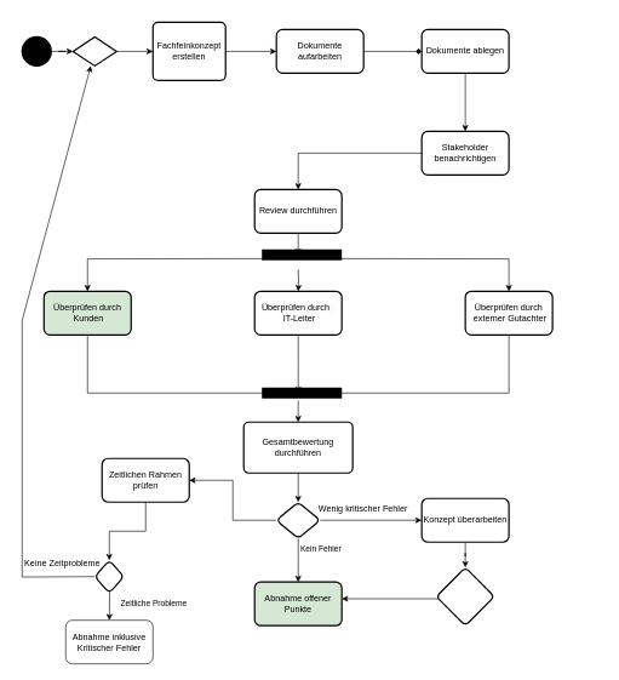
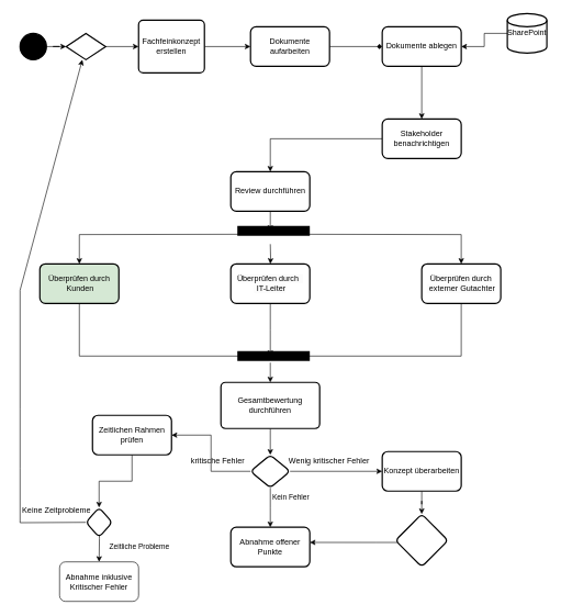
  <mxCell id="0" />
  <mxCell id="1" parent="0" />
  <mxCell id="2" value="" style="edgeStyle=orthogonalEdgeStyle;rounded=0;orthogonalLoop=1;jettySize=auto;html=1;" edge="1" parent="1" source="40" target="5"><mxGeometry relative="1" as="geometry"><Array as="points"><mxPoint x="210" y="70" /><mxPoint x="210" y="70" /></Array></mxGeometry></mxCell>
  <mxCell id="3" value="" style="strokeWidth=2;html=1;shape=mxgraph.flowchart.start_2;whiteSpace=wrap;fillColor=#000000;" vertex="1" parent="1"><mxGeometry x="30" y="50" width="40" height="40" as="geometry" /></mxCell>
  <mxCell id="4" value="" style="edgeStyle=orthogonalEdgeStyle;rounded=0;orthogonalLoop=1;jettySize=auto;html=1;" edge="1" parent="1" source="5" target="7"><mxGeometry relative="1" as="geometry" /></mxCell>
  <mxCell id="5" value="Fachfeinkonzept erstellen" style="rounded=1;whiteSpace=wrap;html=1;absoluteArcSize=1;arcSize=14;strokeWidth=2;" vertex="1" parent="1"><mxGeometry x="210" y="30" width="100" height="80" as="geometry" /></mxCell>
  <mxCell id="6" value="" style="edgeStyle=orthogonalEdgeStyle;rounded=0;orthogonalLoop=1;jettySize=auto;html=1;endArrow=diamond;" edge="1" parent="1" source="7" target="10"><mxGeometry relative="1" as="geometry" /></mxCell>
  <mxCell id="7" value="Dokumente aufarbeiten" style="whiteSpace=wrap;html=1;rounded=1;arcSize=14;strokeWidth=2;" vertex="1" parent="1"><mxGeometry x="380" y="40" width="120" height="60" as="geometry" /></mxCell>
  <mxCell id="8" style="edgeStyle=orthogonalEdgeStyle;rounded=0;orthogonalLoop=1;jettySize=auto;html=1;exitX=0.5;exitY=1;exitDx=0;exitDy=0;" edge="1" parent="1" source="5" target="5"><mxGeometry relative="1" as="geometry" /></mxCell>
  <mxCell id="9" value="" style="edgeStyle=orthogonalEdgeStyle;rounded=0;orthogonalLoop=1;jettySize=auto;html=1;" edge="1" parent="1" source="10" target="14"><mxGeometry relative="1" as="geometry" /></mxCell>
  <mxCell id="10" value="Dokumente ablegen" style="whiteSpace=wrap;html=1;rounded=1;arcSize=14;strokeWidth=2;" vertex="1" parent="1"><mxGeometry x="580" y="40" width="120" height="60" as="geometry" /></mxCell>
+ <mxCell id="11" value="" style="edgeStyle=orthogonalEdgeStyle;rounded=0;orthogonalLoop=1;jettySize=auto;html=1;" edge="1" parent="1" source="12" target="10"><mxGeometry relative="1" as="geometry" /></mxCell>
+ <mxCell id="12" value="SharePoint" style="strokeWidth=2;html=1;shape=mxgraph.flowchart.database;whiteSpace=wrap;" vertex="1" parent="1"><mxGeometry x="770" y="20" width="60" height="60" as="geometry" /></mxCell>
  <mxCell id="13" value="" style="edgeStyle=orthogonalEdgeStyle;rounded=0;orthogonalLoop=1;jettySize=auto;html=1;" edge="1" parent="1" source="14" target="16"><mxGeometry relative="1" as="geometry" /></mxCell>
  <mxCell id="14" value="Stakeholder benachrichtigen" style="whiteSpace=wrap;html=1;rounded=1;arcSize=14;strokeWidth=2;" vertex="1" parent="1"><mxGeometry x="580" y="180" width="120" height="60" as="geometry" /></mxCell>
  <mxCell id="15" value="" style="edgeStyle=orthogonalEdgeStyle;rounded=0;orthogonalLoop=1;jettySize=auto;html=1;" edge="1" parent="1" source="16"><mxGeometry relative="1" as="geometry"><mxPoint x="410" y="350" as="targetPoint" /></mxGeometry></mxCell>
  <mxCell id="16" value="Review durchführen" style="whiteSpace=wrap;html=1;rounded=1;arcSize=14;strokeWidth=2;" vertex="1" parent="1"><mxGeometry x="350" y="260" width="120" height="60" as="geometry" /></mxCell>
  <mxCell id="17" value="" style="edgeStyle=orthogonalEdgeStyle;rounded=0;orthogonalLoop=1;jettySize=auto;html=1;" edge="1" parent="1" target="21"><mxGeometry relative="1" as="geometry"><mxPoint x="390" y="355" as="sourcePoint" /></mxGeometry></mxCell>
  <mxCell id="18" value="" style="edgeStyle=orthogonalEdgeStyle;rounded=0;orthogonalLoop=1;jettySize=auto;html=1;" edge="1" parent="1" target="23"><mxGeometry relative="1" as="geometry"><mxPoint x="410" y="370" as="sourcePoint" /></mxGeometry></mxCell>
  <mxCell id="19" value="" style="edgeStyle=orthogonalEdgeStyle;rounded=0;orthogonalLoop=1;jettySize=auto;html=1;" edge="1" parent="1" target="25"><mxGeometry relative="1" as="geometry"><mxPoint x="430" y="355" as="sourcePoint" /></mxGeometry></mxCell>
  <mxCell id="20" value="" style="edgeStyle=orthogonalEdgeStyle;rounded=0;orthogonalLoop=1;jettySize=auto;html=1;" edge="1" parent="1" source="21"><mxGeometry relative="1" as="geometry"><mxPoint x="375" y="540" as="targetPoint" /><Array as="points"><mxPoint x="120" y="540" /></Array></mxGeometry></mxCell>
  <mxCell id="21" value="Überprüfen durch &amp;nbsp;Kunden" style="whiteSpace=wrap;html=1;rounded=1;arcSize=14;strokeWidth=2;fillColor=#d5e8d4;" vertex="1" parent="1"><mxGeometry x="60" y="400" width="120" height="60" as="geometry" /></mxCell>
  <mxCell id="22" value="" style="edgeStyle=orthogonalEdgeStyle;rounded=0;orthogonalLoop=1;jettySize=auto;html=1;" edge="1" parent="1" source="23"><mxGeometry relative="1" as="geometry"><mxPoint x="410" y="540" as="targetPoint" /></mxGeometry></mxCell>
  <mxCell id="23" value="&lt;span style=&quot;caret-color: rgb(0, 0, 0); color: rgb(0, 0, 0); font-family: Helvetica; font-size: 12px; font-style: normal; font-variant-caps: normal; font-weight: 400; letter-spacing: normal; text-align: center; text-indent: 0px; text-transform: none; word-spacing: 0px; -webkit-text-stroke-width: 0px; background-color: rgb(251, 251, 251); text-decoration: none; float: none; display: inline !important;&quot;&gt;Überprüfen durch &amp;nbsp; &amp;nbsp;IT-Leiter&lt;/span&gt;" style="whiteSpace=wrap;html=1;rounded=1;arcSize=14;strokeWidth=2;" vertex="1" parent="1"><mxGeometry x="350" y="400" width="120" height="60" as="geometry" /></mxCell>
  <mxCell id="24" value="" style="edgeStyle=orthogonalEdgeStyle;rounded=0;orthogonalLoop=1;jettySize=auto;html=1;entryX=1;entryY=0.5;entryDx=0;entryDy=0;" edge="1" parent="1" source="25"><mxGeometry relative="1" as="geometry"><mxPoint x="445" y="540" as="targetPoint" /><Array as="points"><mxPoint x="700" y="540" /></Array></mxGeometry></mxCell>
  <mxCell id="25" value="&lt;span style=&quot;caret-color: rgb(0, 0, 0); color: rgb(0, 0, 0); font-family: Helvetica; font-size: 12px; font-style: normal; font-variant-caps: normal; font-weight: 400; letter-spacing: normal; text-align: center; text-indent: 0px; text-transform: none; word-spacing: 0px; -webkit-text-stroke-width: 0px; background-color: rgb(251, 251, 251); text-decoration: none; float: none; display: inline !important;&quot;&gt;Überprüfen durch &amp;nbsp;externer Gutachter&lt;/span&gt;" style="whiteSpace=wrap;html=1;rounded=1;arcSize=14;strokeWidth=2;" vertex="1" parent="1"><mxGeometry x="640" y="400" width="120" height="60" as="geometry" /></mxCell>
  <mxCell id="26" value="" style="endArrow=none;html=1;rounded=0;strokeWidth=15;" edge="1" parent="1"><mxGeometry width="50" height="50" relative="1" as="geometry"><mxPoint x="360" y="350" as="sourcePoint" /><mxPoint x="470" y="350" as="targetPoint" /></mxGeometry></mxCell>
  <mxCell id="27" value="" style="endArrow=none;html=1;rounded=0;strokeWidth=15;" edge="1" parent="1"><mxGeometry width="50" height="50" relative="1" as="geometry"><mxPoint x="360" y="540" as="sourcePoint" /><mxPoint x="470" y="540" as="targetPoint" /></mxGeometry></mxCell>
  <mxCell id="28" value="" style="endArrow=classic;html=1;rounded=0;" edge="1" parent="1" target="30"><mxGeometry width="50" height="50" relative="1" as="geometry"><mxPoint x="410" y="550" as="sourcePoint" /><mxPoint x="410" y="600" as="targetPoint" /></mxGeometry></mxCell>
  <mxCell id="29" value="" style="edgeStyle=orthogonalEdgeStyle;rounded=0;orthogonalLoop=1;jettySize=auto;html=1;" edge="1" parent="1" source="30" target="35"><mxGeometry relative="1" as="geometry" /></mxCell>
  <mxCell id="30" value="Gesamtbewertung&lt;br&gt;durchführen" style="rounded=1;whiteSpace=wrap;html=1;absoluteArcSize=1;arcSize=14;strokeWidth=2;" vertex="1" parent="1"><mxGeometry x="335" y="580" width="150" height="70" as="geometry" /></mxCell>
  <mxCell id="31" value="" style="edgeStyle=orthogonalEdgeStyle;rounded=0;orthogonalLoop=1;jettySize=auto;html=1;" edge="1" parent="1" source="35" target="37"><mxGeometry relative="1" as="geometry" /></mxCell>
  <mxCell id="32" value="" style="edgeStyle=orthogonalEdgeStyle;rounded=0;orthogonalLoop=1;jettySize=auto;html=1;" edge="1" parent="1" source="35"><mxGeometry relative="1" as="geometry"><mxPoint x="410" y="800" as="targetPoint" /></mxGeometry></mxCell>
  <mxCell id="33" value="Kein Fehler" style="edgeLabel;html=1;align=center;verticalAlign=middle;resizable=0;points=[];" vertex="1" connectable="0" parent="32"><mxGeometry x="-0.067" y="-1" relative="1" as="geometry"><mxPoint x="31" y="-15" as="offset" /></mxGeometry></mxCell>
  <mxCell id="34" value="" style="edgeStyle=orthogonalEdgeStyle;rounded=0;orthogonalLoop=1;jettySize=auto;html=1;" edge="1" parent="1" source="35" target="48"><mxGeometry relative="1" as="geometry" /></mxCell>
  <mxCell id="35" value="" style="rhombus;whiteSpace=wrap;html=1;rounded=1;arcSize=14;strokeWidth=2;" vertex="1" parent="1"><mxGeometry x="380" y="690" width="60" height="50" as="geometry" /></mxCell>
  <mxCell id="36" value="" style="edgeStyle=orthogonalEdgeStyle;rounded=0;orthogonalLoop=1;jettySize=auto;html=1;" edge="1" parent="1" source="37" target="42"><mxGeometry relative="1" as="geometry" /></mxCell>
  <mxCell id="37" value="Konzept überarbeiten" style="whiteSpace=wrap;html=1;rounded=1;arcSize=14;strokeWidth=2;" vertex="1" parent="1"><mxGeometry x="580" y="685" width="120" height="60" as="geometry" /></mxCell>
  <mxCell id="38" value="Wenig kritischer Fehler" style="text;html=1;align=center;verticalAlign=middle;resizable=0;points=[];autosize=1;strokeColor=none;fillColor=none;" vertex="1" parent="1"><mxGeometry x="424" y="685" width="150" height="30" as="geometry" /></mxCell>
  <mxCell id="39" value="" style="edgeStyle=orthogonalEdgeStyle;rounded=0;orthogonalLoop=1;jettySize=auto;html=1;" edge="1" parent="1" source="3" target="40"><mxGeometry relative="1" as="geometry"><mxPoint x="70" y="70" as="sourcePoint" /><mxPoint x="210" y="70" as="targetPoint" /><Array as="points" /></mxGeometry></mxCell>
  <mxCell id="40" value="" style="strokeWidth=2;html=1;shape=mxgraph.flowchart.decision;whiteSpace=wrap;" vertex="1" parent="1"><mxGeometry x="100" y="50" width="60" height="40" as="geometry" /></mxCell>
  <mxCell id="41" value="" style="edgeStyle=orthogonalEdgeStyle;rounded=0;orthogonalLoop=1;jettySize=auto;html=1;entryX=1;entryY=0.383;entryDx=0;entryDy=0;entryPerimeter=0;" edge="1" parent="1" source="42" target="43"><mxGeometry relative="1" as="geometry"><mxPoint x="540" y="820" as="targetPoint" /><Array as="points"><mxPoint x="570" y="823" /><mxPoint x="570" y="823" /></Array></mxGeometry></mxCell>
  <mxCell id="42" value="" style="rhombus;whiteSpace=wrap;html=1;rounded=1;arcSize=14;strokeWidth=2;" vertex="1" parent="1"><mxGeometry x="600" y="780" width="80" height="80" as="geometry" /></mxCell>
- <mxCell id="43" value="Abnahme offener Punkte" style="whiteSpace=wrap;html=1;rounded=1;arcSize=14;strokeWidth=2;fillColor=#d5e8d4;" vertex="1" parent="1"><mxGeometry x="350" y="800" width="120" height="60" as="geometry" /></mxCell>
+ <mxCell id="43" value="Abnahme offener Punkte" style="whiteSpace=wrap;html=1;rounded=1;arcSize=14;strokeWidth=2;" vertex="1" parent="1"><mxGeometry x="350" y="800" width="120" height="60" as="geometry" /></mxCell>
  <mxCell id="44" value="" style="edgeStyle=orthogonalEdgeStyle;rounded=0;orthogonalLoop=1;jettySize=auto;html=1;" edge="1" parent="1" target="46"><mxGeometry relative="1" as="geometry"><mxPoint x="150" y="780" as="sourcePoint" /></mxGeometry></mxCell>
  <mxCell id="45" value="Zeitliche Probleme" style="edgeLabel;html=1;align=center;verticalAlign=middle;resizable=0;points=[];" vertex="1" connectable="0" parent="44"><mxGeometry x="-0.214" y="2" relative="1" as="geometry"><mxPoint x="58" y="21" as="offset" /></mxGeometry></mxCell>
  <mxCell id="46" value="Abnahme inklusive Kritischer Fehler" style="rounded=1;whiteSpace=wrap;html=1;" vertex="1" parent="1"><mxGeometry x="90" y="852.5" width="120" height="60" as="geometry" /></mxCell>
  <mxCell id="47" value="" style="edgeStyle=orthogonalEdgeStyle;rounded=0;orthogonalLoop=1;jettySize=auto;html=1;" edge="1" parent="1" source="48" target="50"><mxGeometry relative="1" as="geometry" /></mxCell>
  <mxCell id="48" value="Zeitlichen Rahmen prüfen" style="whiteSpace=wrap;html=1;rounded=1;arcSize=14;strokeWidth=2;" vertex="1" parent="1"><mxGeometry x="140" y="630" width="120" height="60" as="geometry" /></mxCell>
+ <mxCell id="49" value="kritische Fehler" style="text;html=1;align=center;verticalAlign=middle;resizable=0;points=[];autosize=1;strokeColor=none;fillColor=none;" vertex="1" parent="1"><mxGeometry x="280" y="685" width="100" height="30" as="geometry" /></mxCell>
  <mxCell id="50" value="" style="rhombus;whiteSpace=wrap;html=1;rounded=1;arcSize=14;strokeWidth=2;" vertex="1" parent="1"><mxGeometry x="130" y="770" width="40" height="45" as="geometry" /></mxCell>
  <mxCell id="51" value="" style="endArrow=classic;html=1;rounded=0;exitX=0;exitY=0.5;exitDx=0;exitDy=0;" edge="1" parent="1" source="50" target="40"><mxGeometry width="50" height="50" relative="1" as="geometry"><mxPoint x="49.5" y="782.5" as="sourcePoint" /><mxPoint x="49.5" y="80" as="targetPoint" /><Array as="points"><mxPoint x="30" y="793" /><mxPoint x="30" y="710" /><mxPoint x="30" y="620" /><mxPoint x="30" y="440" /></Array></mxGeometry></mxCell>
  <mxCell id="52" value="Keine Zeitprobleme" style="text;html=1;align=center;verticalAlign=middle;resizable=0;points=[];autosize=1;strokeColor=none;fillColor=none;" vertex="1" parent="1"><mxGeometry x="20" y="760" width="130" height="30" as="geometry" /></mxCell>
